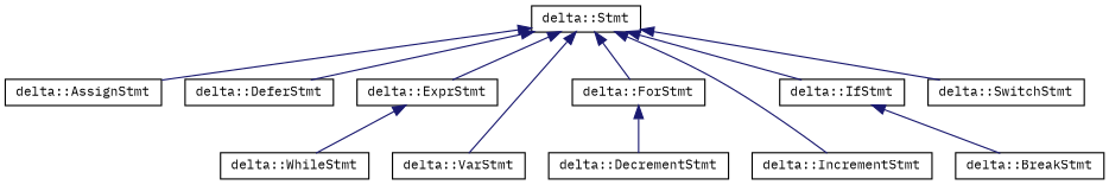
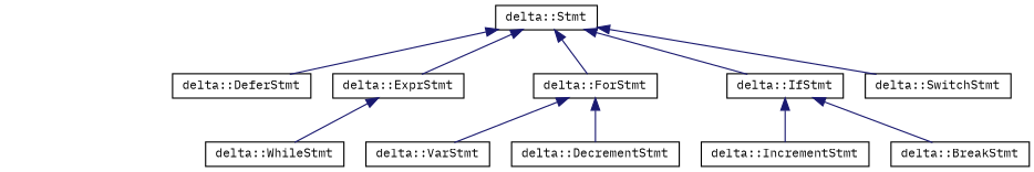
  digraph {
    fontname="IBM Plex Mono"
    rankdir=TB
    node [color=black fillcolor=white fontname="IBM Plex Mono" fontsize=10 shape=record style=filled]
    edge [color=midnightblue dir=back fontname="IBM Plex Mono" fontsize=10 labelfontname=Helvetica labelfontsize=10 style=solid]
    n1 [height=0.2 label="delta::Stmt" width=0.4]
-   n2 [height=0.2 label="delta::AssignStmt" width=0.4]
    n3 [height=0.2 label="delta::DeferStmt" width=0.4]
    n4 [height=0.2 label="delta::ExprStmt" width=0.4]
    n5 [height=0.2 label="delta::ForStmt" width=0.4]
    n6 [height=0.2 label="delta::IfStmt" width=0.4]
    n7 [height=0.2 label="delta::IncrementStmt" width=0.4]
    n8 [height=0.2 label="delta::SwitchStmt" width=0.4]
    n9 [height=0.2 label="delta::VarStmt" width=0.4]
    n10 [height=0.2 label="delta::BreakStmt" width=0.4]
    n11 [height=0.2 label="delta::DecrementStmt" width=0.4]
    n12 [height=0.2 label="delta::WhileStmt" width=0.4]
-   n1 -> n2
    n1 -> n3
    n1 -> n4
    n1 -> n5
    n1 -> n6
-   n1 -> n7
+   n6 -> n7
    n1 -> n8
-   n1 -> n9
+   n5 -> n9
    n4 -> n12
    n5 -> n11
    n6 -> n10
  }
